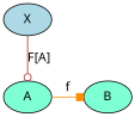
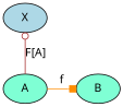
  digraph {
    fontname="Noto Sans"
    node [fillcolor=aquamarine fontname="Noto Sans" group=upper style=filled]
    edge [fontname="Noto Sans" style=invis]
    X [fillcolor=lightblue]
    X2 [group=lower style=invis fillcolor=""]
    A
    B [group=lower]
    subgraph sub_1 {
      rank=same
      X
      X2
    }
    subgraph sub_2 {
      rank=same
      A
      B
    }
    X -> X2
-   X -> A [arrowhead=odot color=brown label="F[A]" style=solid]
+   A -> X [arrowhead=odot color=brown label="F[A]" style=solid]
    X2 -> B
    A -> B [arrowhead=box color=darkorange label=f style=solid]
  }
